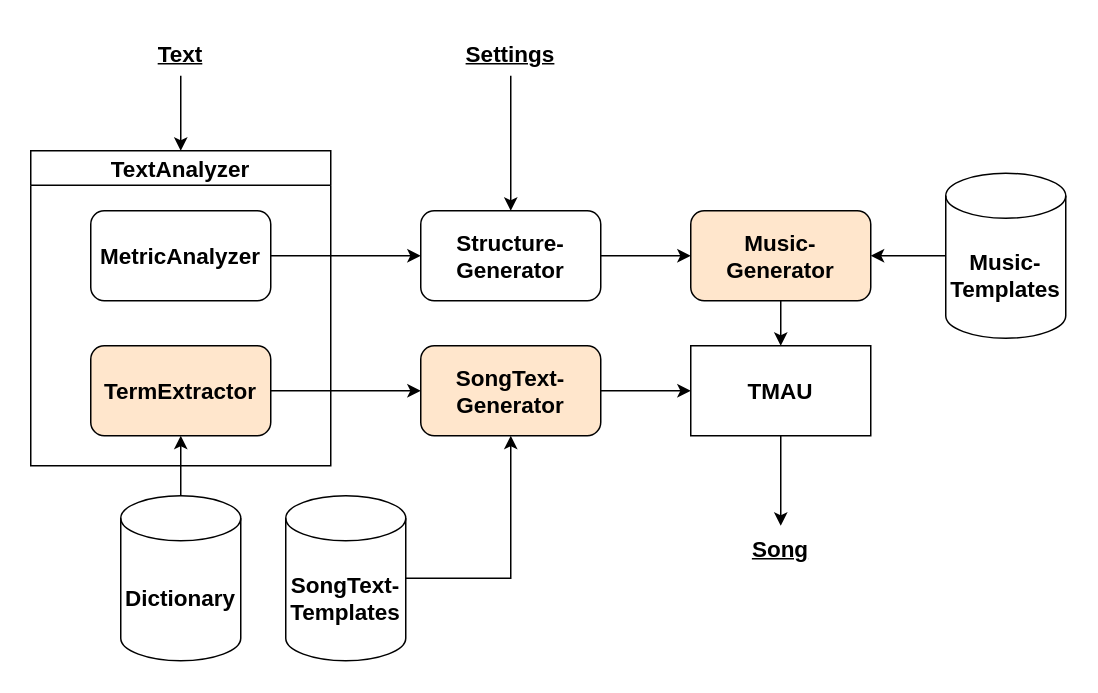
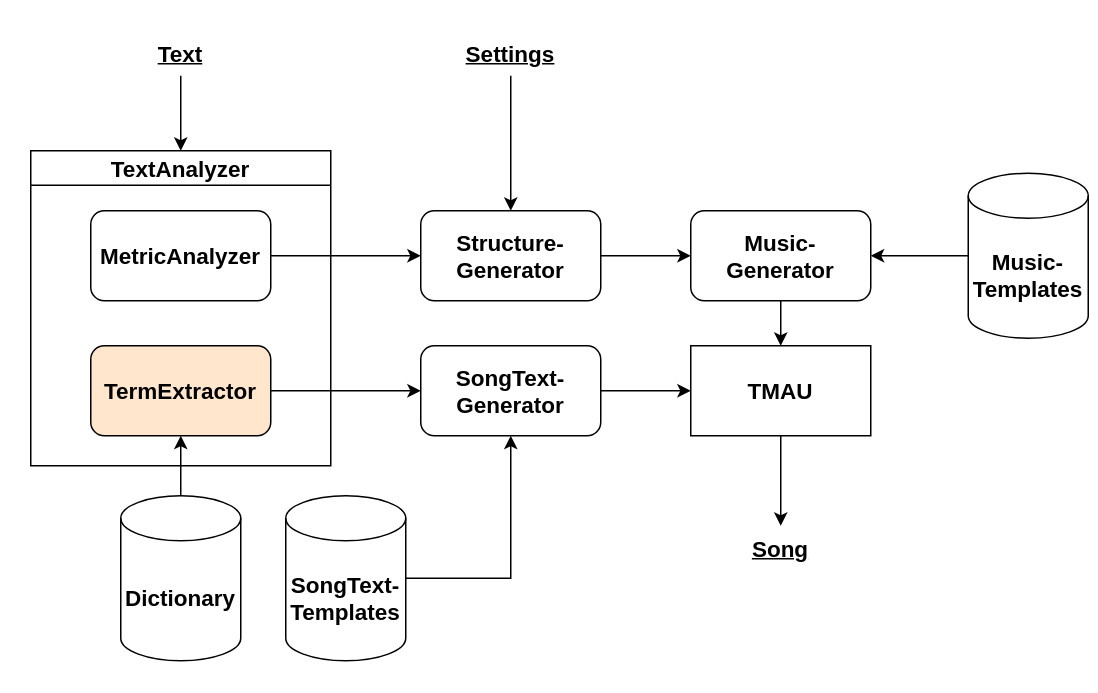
  <mxCell id="0" />
  <mxCell id="1" parent="0" />
  <mxCell id="2" style="edgeStyle=orthogonalEdgeStyle;rounded=0;orthogonalLoop=1;jettySize=auto;html=1;entryX=0.5;entryY=0;entryDx=0;entryDy=0;fontSize=15;" parent="1" source="3" target="6" edge="1"><mxGeometry relative="1" as="geometry" /></mxCell>
  <mxCell id="3" value="&lt;u&gt;&lt;font style=&quot;font-size: 15px;&quot;&gt;&lt;b&gt;Text&lt;/b&gt;&lt;/font&gt;&lt;/u&gt;" style="text;html=1;strokeColor=none;fillColor=none;align=center;verticalAlign=middle;whiteSpace=wrap;rounded=0;" parent="1" vertex="1"><mxGeometry x="80" y="20" width="80" height="30" as="geometry" /></mxCell>
  <mxCell id="4" style="edgeStyle=orthogonalEdgeStyle;rounded=0;orthogonalLoop=1;jettySize=auto;html=1;entryX=0.5;entryY=0;entryDx=0;entryDy=0;fontSize=15;" parent="1" source="5" target="10" edge="1"><mxGeometry relative="1" as="geometry" /></mxCell>
  <mxCell id="5" value="&lt;u&gt;&lt;font size=&quot;1&quot;&gt;&lt;b style=&quot;font-size: 15px;&quot;&gt;Settings&lt;/b&gt;&lt;/font&gt;&lt;/u&gt;" style="text;html=1;strokeColor=none;fillColor=none;align=center;verticalAlign=middle;whiteSpace=wrap;rounded=0;" parent="1" vertex="1"><mxGeometry x="300" y="20" width="80" height="30" as="geometry" /></mxCell>
  <mxCell id="6" value="TextAnalyzer" style="swimlane;whiteSpace=wrap;html=1;fontSize=15;" parent="1" vertex="1"><mxGeometry x="20" y="100" width="200" height="210" as="geometry" /></mxCell>
  <mxCell id="7" value="&lt;b&gt;MetricAnalyzer&lt;/b&gt;" style="rounded=1;whiteSpace=wrap;html=1;fontSize=15;" parent="6" vertex="1"><mxGeometry x="40" y="40" width="120" height="60" as="geometry" /></mxCell>
  <mxCell id="8" value="&lt;b&gt;TermExtractor&lt;/b&gt;" style="rounded=1;whiteSpace=wrap;html=1;fontSize=15;fillColor=#ffe6cc;" parent="6" vertex="1"><mxGeometry x="40" y="130" width="120" height="60" as="geometry" /></mxCell>
  <mxCell id="9" style="edgeStyle=orthogonalEdgeStyle;rounded=0;orthogonalLoop=1;jettySize=auto;html=1;entryX=0;entryY=0.5;entryDx=0;entryDy=0;fontSize=15;" parent="1" source="10" target="15" edge="1"><mxGeometry relative="1" as="geometry" /></mxCell>
  <mxCell id="10" value="&lt;b&gt;Structure-Generator&lt;/b&gt;" style="rounded=1;whiteSpace=wrap;html=1;fontSize=15;" parent="1" vertex="1"><mxGeometry x="280" y="140" width="120" height="60" as="geometry" /></mxCell>
  <mxCell id="11" style="edgeStyle=orthogonalEdgeStyle;rounded=0;orthogonalLoop=1;jettySize=auto;html=1;fontSize=15;" parent="1" source="7" target="10" edge="1"><mxGeometry relative="1" as="geometry" /></mxCell>
  <mxCell id="12" style="edgeStyle=orthogonalEdgeStyle;rounded=0;orthogonalLoop=1;jettySize=auto;html=1;fontSize=15;" parent="1" source="13" target="18" edge="1"><mxGeometry relative="1" as="geometry" /></mxCell>
- <mxCell id="13" value="&lt;b&gt;SongText-Generator&lt;/b&gt;" style="rounded=1;whiteSpace=wrap;html=1;fontSize=15;fillColor=#ffe6cc;" parent="1" vertex="1"><mxGeometry x="280" y="230" width="120" height="60" as="geometry" /></mxCell>
+ <mxCell id="13" value="&lt;b&gt;SongText-Generator&lt;/b&gt;" style="rounded=1;whiteSpace=wrap;html=1;fontSize=15;" parent="1" vertex="1"><mxGeometry x="280" y="230" width="120" height="60" as="geometry" /></mxCell>
  <mxCell id="14" style="edgeStyle=orthogonalEdgeStyle;rounded=0;orthogonalLoop=1;jettySize=auto;html=1;entryX=0.5;entryY=0;entryDx=0;entryDy=0;fontSize=15;" parent="1" source="15" target="18" edge="1"><mxGeometry relative="1" as="geometry" /></mxCell>
- <mxCell id="15" value="&lt;b&gt;Music-Generator&lt;/b&gt;" style="rounded=1;whiteSpace=wrap;html=1;fontSize=15;fillColor=#ffe6cc;" parent="1" vertex="1"><mxGeometry x="460" y="140" width="120" height="60" as="geometry" /></mxCell>
+ <mxCell id="15" value="&lt;b&gt;Music-Generator&lt;/b&gt;" style="rounded=1;whiteSpace=wrap;html=1;fontSize=15;" parent="1" vertex="1"><mxGeometry x="460" y="140" width="120" height="60" as="geometry" /></mxCell>
  <mxCell id="16" style="edgeStyle=orthogonalEdgeStyle;rounded=0;orthogonalLoop=1;jettySize=auto;html=1;entryX=0;entryY=0.5;entryDx=0;entryDy=0;fontSize=15;" parent="1" source="8" target="13" edge="1"><mxGeometry relative="1" as="geometry" /></mxCell>
  <mxCell id="17" style="edgeStyle=orthogonalEdgeStyle;rounded=0;orthogonalLoop=1;jettySize=auto;html=1;fontSize=15;" parent="1" source="18" target="19" edge="1"><mxGeometry relative="1" as="geometry" /></mxCell>
  <mxCell id="18" value="&lt;div&gt;&lt;b&gt;TMAU&lt;/b&gt;&lt;/div&gt;" style="whiteSpace=wrap;html=1;fontSize=15;rounded=0;" parent="1" vertex="1"><mxGeometry x="460" y="230" width="120" height="60" as="geometry" /></mxCell>
  <mxCell id="19" value="&lt;u&gt;&lt;font size=&quot;1&quot;&gt;&lt;b style=&quot;font-size: 15px;&quot;&gt;Song&lt;/b&gt;&lt;/font&gt;&lt;/u&gt;" style="text;html=1;strokeColor=none;fillColor=none;align=center;verticalAlign=middle;whiteSpace=wrap;rounded=0;" parent="1" vertex="1"><mxGeometry x="480" y="350" width="80" height="30" as="geometry" /></mxCell>
  <mxCell id="20" style="edgeStyle=orthogonalEdgeStyle;rounded=0;orthogonalLoop=1;jettySize=auto;html=1;fontSize=15;" parent="1" source="21" target="13" edge="1"><mxGeometry relative="1" as="geometry" /></mxCell>
  <mxCell id="21" value="&lt;b&gt;SongText-Templates&lt;/b&gt;" style="shape=cylinder3;whiteSpace=wrap;html=1;boundedLbl=1;backgroundOutline=1;size=15;rounded=1;glass=0;fontSize=15;" parent="1" vertex="1"><mxGeometry x="190" y="330" width="80" height="110" as="geometry" /></mxCell>
  <mxCell id="22" style="edgeStyle=orthogonalEdgeStyle;rounded=0;orthogonalLoop=1;jettySize=auto;html=1;fontSize=15;" parent="1" source="23" target="15" edge="1"><mxGeometry relative="1" as="geometry" /></mxCell>
- <mxCell id="23" value="&lt;b&gt;Music-Templates&lt;/b&gt;" style="shape=cylinder3;whiteSpace=wrap;html=1;boundedLbl=1;backgroundOutline=1;size=15;rounded=1;glass=0;fontSize=15;" parent="1" vertex="1"><mxGeometry x="630" y="115" width="80" height="110" as="geometry" /></mxCell>
+ <mxCell id="23" value="&lt;b&gt;Music-Templates&lt;/b&gt;" style="shape=cylinder3;whiteSpace=wrap;html=1;boundedLbl=1;backgroundOutline=1;size=15;rounded=1;glass=0;fontSize=15;" parent="1" vertex="1"><mxGeometry x="645" y="115" width="80" height="110" as="geometry" /></mxCell>
  <mxCell id="24" style="edgeStyle=orthogonalEdgeStyle;rounded=0;orthogonalLoop=1;jettySize=auto;html=1;fontSize=15;" parent="1" source="25" target="8" edge="1"><mxGeometry relative="1" as="geometry" /></mxCell>
  <mxCell id="25" value="&lt;b&gt;Dictionary&lt;/b&gt;" style="shape=cylinder3;whiteSpace=wrap;html=1;boundedLbl=1;backgroundOutline=1;size=15;rounded=1;glass=0;fontSize=15;" parent="1" vertex="1"><mxGeometry x="80" y="330" width="80" height="110" as="geometry" /></mxCell>
